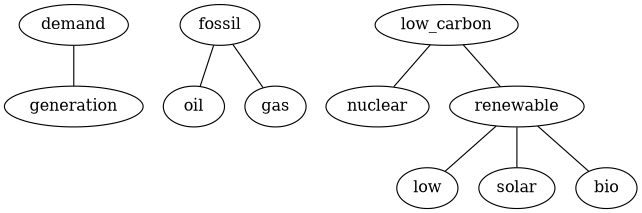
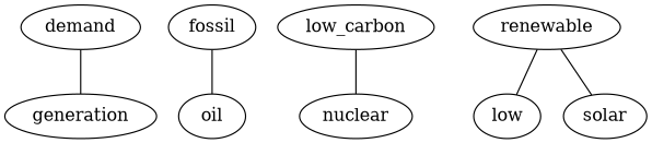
  graph {
    rankdir=TB
    demand
    generation
    fossil
    oil
-   gas
    low_carbon
    nuclear
    renewable
    n9 [label=low]
    solar
-   bio
    demand -- generation
    fossil -- oil
-   fossil -- gas
    low_carbon -- nuclear
-   low_carbon -- renewable
    renewable -- n9
    renewable -- solar
-   renewable -- bio
  }
